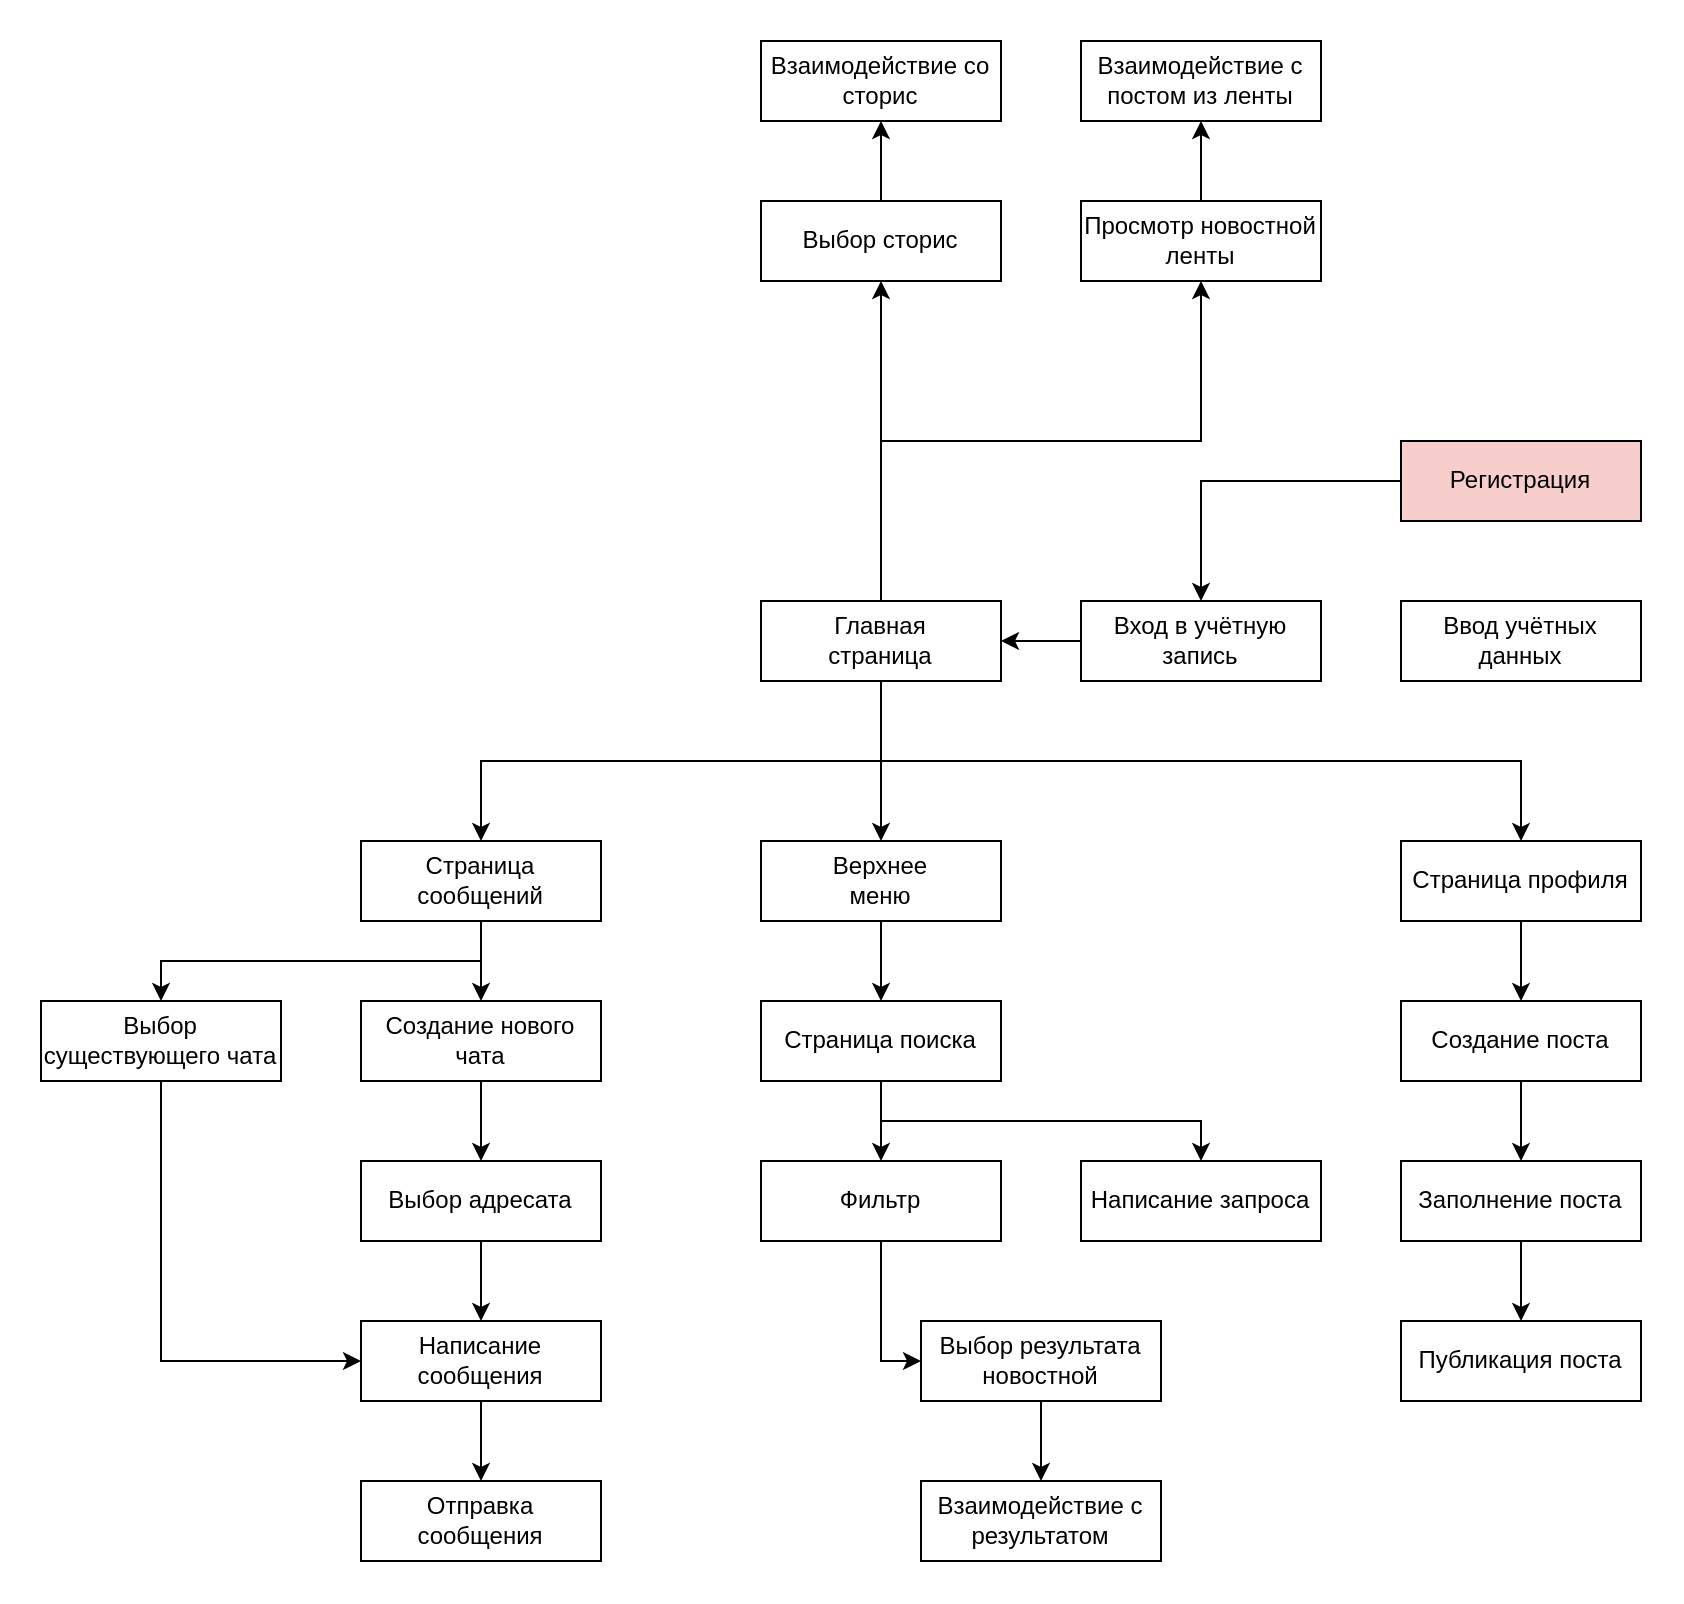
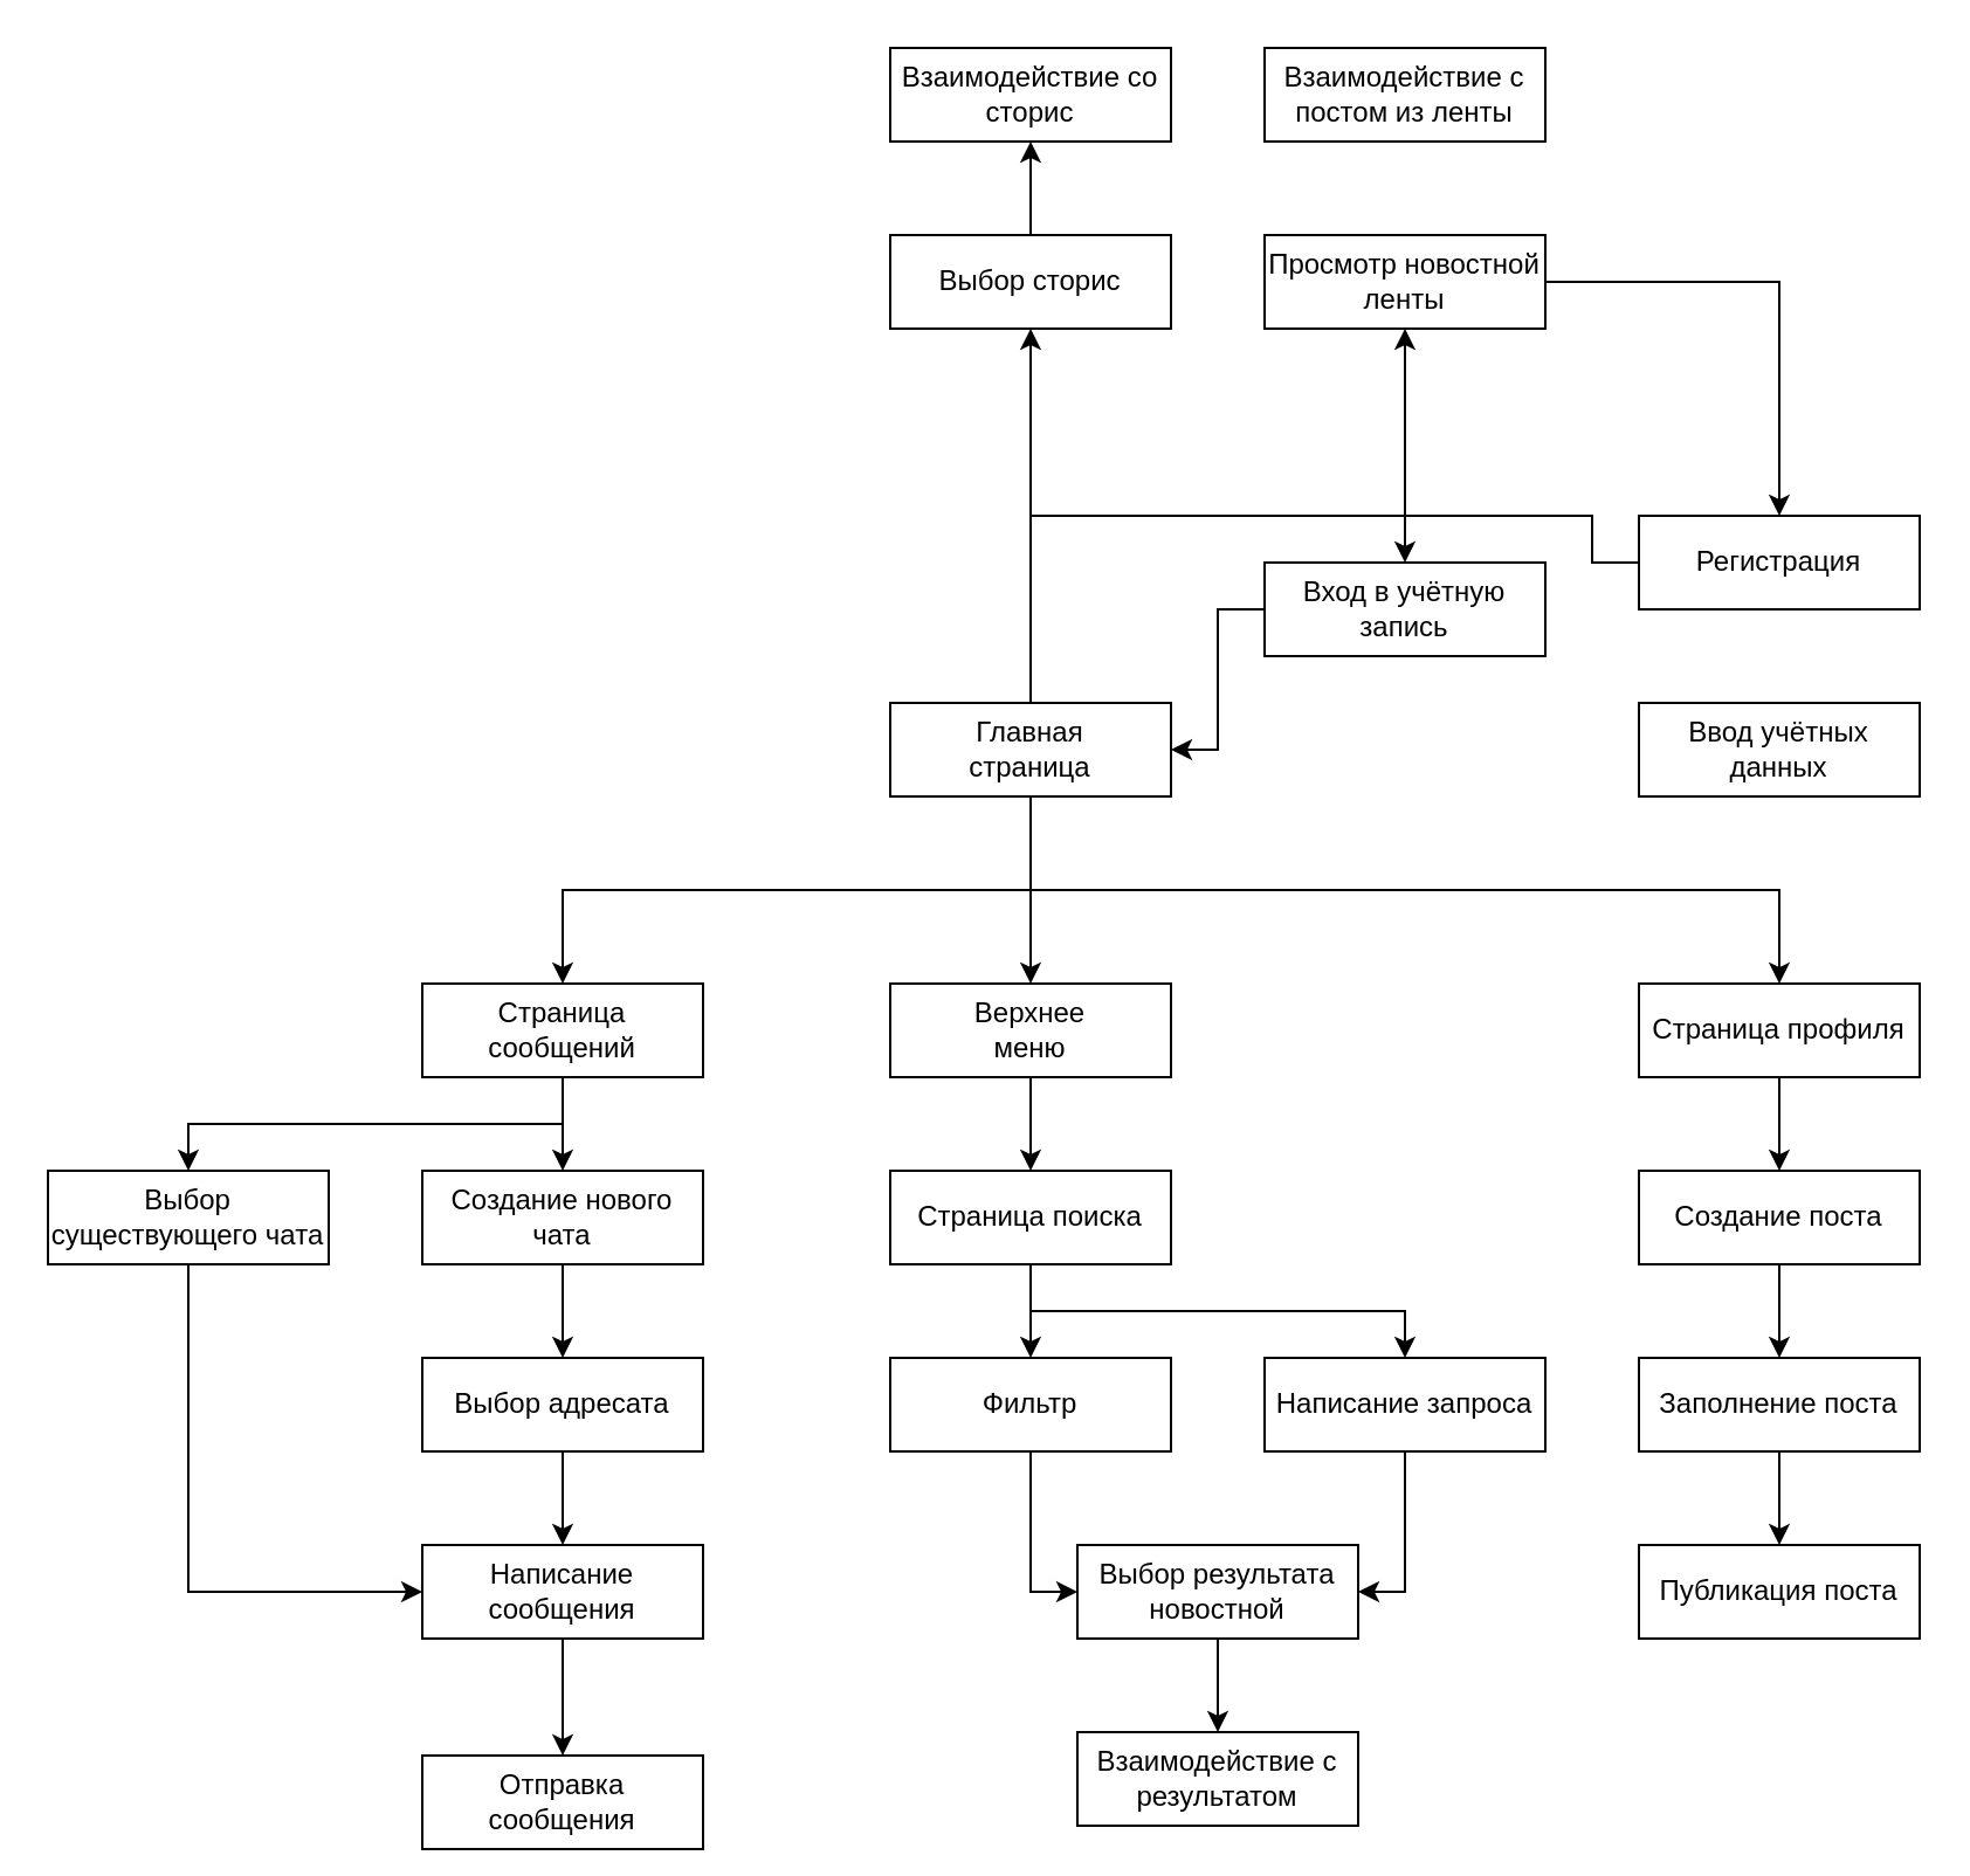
  <mxCell id="0" />
  <mxCell id="1" parent="0" />
  <mxCell id="2" style="edgeStyle=orthogonalEdgeStyle;rounded=0;orthogonalLoop=1;jettySize=auto;html=1;entryX=0.5;entryY=0;entryDx=0;entryDy=0;" edge="1" parent="1" source="7" target="9"><mxGeometry relative="1" as="geometry" /></mxCell>
  <mxCell id="3" style="edgeStyle=orthogonalEdgeStyle;rounded=0;orthogonalLoop=1;jettySize=auto;html=1;exitX=0.5;exitY=1;exitDx=0;exitDy=0;entryX=0.5;entryY=0;entryDx=0;entryDy=0;" edge="1" parent="1" source="7" target="35"><mxGeometry relative="1" as="geometry" /></mxCell>
  <mxCell id="4" style="edgeStyle=orthogonalEdgeStyle;rounded=0;orthogonalLoop=1;jettySize=auto;html=1;exitX=0.5;exitY=1;exitDx=0;exitDy=0;entryX=0.5;entryY=0;entryDx=0;entryDy=0;" edge="1" parent="1" source="7" target="24"><mxGeometry relative="1" as="geometry" /></mxCell>
  <mxCell id="5" style="edgeStyle=orthogonalEdgeStyle;rounded=0;orthogonalLoop=1;jettySize=auto;html=1;exitX=0.5;exitY=0;exitDx=0;exitDy=0;entryX=0.5;entryY=1;entryDx=0;entryDy=0;" edge="1" parent="1" source="7" target="45"><mxGeometry relative="1" as="geometry" /></mxCell>
  <mxCell id="6" style="edgeStyle=orthogonalEdgeStyle;rounded=0;orthogonalLoop=1;jettySize=auto;html=1;entryX=0.5;entryY=1;entryDx=0;entryDy=0;" edge="1" parent="1" source="7" target="42"><mxGeometry relative="1" as="geometry" /></mxCell>
  <mxCell id="7" value="" style="rounded=0;whiteSpace=wrap;html=1;" vertex="1" parent="1"><mxGeometry x="380" y="300" width="120" height="40" as="geometry" /></mxCell>
  <mxCell id="8" value="Главная страница" style="text;html=1;align=center;verticalAlign=middle;whiteSpace=wrap;rounded=0;" vertex="1" parent="1"><mxGeometry x="410" y="305" width="60" height="30" as="geometry" /></mxCell>
  <mxCell id="9" value="" style="rounded=0;whiteSpace=wrap;html=1;" vertex="1" parent="1"><mxGeometry x="380" y="420" width="120" height="40" as="geometry" /></mxCell>
  <mxCell id="10" value="Верхнее меню" style="text;html=1;align=center;verticalAlign=middle;whiteSpace=wrap;rounded=0;" vertex="1" parent="1"><mxGeometry x="410" y="425" width="60" height="30" as="geometry" /></mxCell>
  <mxCell id="11" style="edgeStyle=orthogonalEdgeStyle;rounded=0;orthogonalLoop=1;jettySize=auto;html=1;entryX=0.5;entryY=0;entryDx=0;entryDy=0;exitX=0.5;exitY=1;exitDx=0;exitDy=0;" edge="1" parent="1" source="9" target="14"><mxGeometry relative="1" as="geometry"><mxPoint x="560" y="540" as="sourcePoint" /></mxGeometry></mxCell>
  <mxCell id="12" style="edgeStyle=orthogonalEdgeStyle;rounded=0;orthogonalLoop=1;jettySize=auto;html=1;entryX=0.5;entryY=0;entryDx=0;entryDy=0;" edge="1" parent="1" source="14" target="18"><mxGeometry relative="1" as="geometry" /></mxCell>
  <mxCell id="13" style="edgeStyle=orthogonalEdgeStyle;rounded=0;orthogonalLoop=1;jettySize=auto;html=1;exitX=0.5;exitY=1;exitDx=0;exitDy=0;entryX=0.5;entryY=0;entryDx=0;entryDy=0;" edge="1" parent="1" source="14" target="16"><mxGeometry relative="1" as="geometry" /></mxCell>
  <mxCell id="14" value="Страница поиска" style="rounded=0;whiteSpace=wrap;html=1;" vertex="1" parent="1"><mxGeometry x="380" y="500" width="120" height="40" as="geometry" /></mxCell>
+ <mxCell id="15" style="edgeStyle=orthogonalEdgeStyle;rounded=0;orthogonalLoop=1;jettySize=auto;html=1;entryX=1;entryY=0.5;entryDx=0;entryDy=0;" edge="1" parent="1" source="16" target="20"><mxGeometry relative="1" as="geometry" /></mxCell>
  <mxCell id="16" value="Написание запроса" style="rounded=0;whiteSpace=wrap;html=1;" vertex="1" parent="1"><mxGeometry x="540" y="580" width="120" height="40" as="geometry" /></mxCell>
  <mxCell id="17" style="edgeStyle=orthogonalEdgeStyle;rounded=0;orthogonalLoop=1;jettySize=auto;html=1;entryX=0;entryY=0.5;entryDx=0;entryDy=0;" edge="1" parent="1" source="18" target="20"><mxGeometry relative="1" as="geometry" /></mxCell>
  <mxCell id="18" value="Фильтр" style="rounded=0;whiteSpace=wrap;html=1;" vertex="1" parent="1"><mxGeometry x="380" y="580" width="120" height="40" as="geometry" /></mxCell>
  <mxCell id="19" style="edgeStyle=orthogonalEdgeStyle;rounded=0;orthogonalLoop=1;jettySize=auto;html=1;entryX=0.5;entryY=0;entryDx=0;entryDy=0;" edge="1" parent="1" source="20" target="21"><mxGeometry relative="1" as="geometry" /></mxCell>
  <mxCell id="20" value="Выбор результата новостной" style="rounded=0;whiteSpace=wrap;html=1;" vertex="1" parent="1"><mxGeometry x="460" y="660" width="120" height="40" as="geometry" /></mxCell>
  <mxCell id="21" value="Взаимодействие с результатом" style="rounded=0;whiteSpace=wrap;html=1;" vertex="1" parent="1"><mxGeometry x="460" y="740" width="120" height="40" as="geometry" /></mxCell>
  <mxCell id="22" value="" style="edgeStyle=orthogonalEdgeStyle;rounded=0;orthogonalLoop=1;jettySize=auto;html=1;" edge="1" parent="1" source="24" target="26"><mxGeometry relative="1" as="geometry" /></mxCell>
  <mxCell id="23" style="edgeStyle=orthogonalEdgeStyle;rounded=0;orthogonalLoop=1;jettySize=auto;html=1;exitX=0.5;exitY=1;exitDx=0;exitDy=0;entryX=0.5;entryY=0;entryDx=0;entryDy=0;" edge="1" parent="1" source="24" target="28"><mxGeometry relative="1" as="geometry" /></mxCell>
  <mxCell id="24" value="Страница сообщений" style="rounded=0;whiteSpace=wrap;html=1;" vertex="1" parent="1"><mxGeometry x="180" y="420" width="120" height="40" as="geometry" /></mxCell>
  <mxCell id="25" value="" style="edgeStyle=orthogonalEdgeStyle;rounded=0;orthogonalLoop=1;jettySize=auto;html=1;" edge="1" parent="1" source="26" target="30"><mxGeometry relative="1" as="geometry" /></mxCell>
  <mxCell id="26" value="Создание нового чата" style="rounded=0;whiteSpace=wrap;html=1;" vertex="1" parent="1"><mxGeometry x="180" y="500" width="120" height="40" as="geometry" /></mxCell>
  <mxCell id="27" style="edgeStyle=orthogonalEdgeStyle;rounded=0;orthogonalLoop=1;jettySize=auto;html=1;exitX=0.5;exitY=1;exitDx=0;exitDy=0;entryX=0;entryY=0.5;entryDx=0;entryDy=0;" edge="1" parent="1" source="28" target="32"><mxGeometry relative="1" as="geometry" /></mxCell>
  <mxCell id="28" value="Выбор существующего чата" style="rounded=0;whiteSpace=wrap;html=1;" vertex="1" parent="1"><mxGeometry y="500" width="120" height="40" as="geometry" x="20" /></mxCell>
  <mxCell id="29" value="" style="edgeStyle=orthogonalEdgeStyle;rounded=0;orthogonalLoop=1;jettySize=auto;html=1;" edge="1" parent="1" source="30" target="32"><mxGeometry relative="1" as="geometry" /></mxCell>
  <mxCell id="30" value="Выбор адресата" style="rounded=0;whiteSpace=wrap;html=1;" vertex="1" parent="1"><mxGeometry x="180" y="580" width="120" height="40" as="geometry" /></mxCell>
  <mxCell id="31" value="" style="edgeStyle=orthogonalEdgeStyle;rounded=0;orthogonalLoop=1;jettySize=auto;html=1;" edge="1" parent="1" source="32" target="33"><mxGeometry relative="1" as="geometry" /></mxCell>
  <mxCell id="32" value="Написание сообщения" style="rounded=0;whiteSpace=wrap;html=1;" vertex="1" parent="1"><mxGeometry x="180" y="660" width="120" height="40" as="geometry" /></mxCell>
- <mxCell id="33" value="Отправка сообщения" style="rounded=0;whiteSpace=wrap;html=1;" vertex="1" parent="1"><mxGeometry x="180" y="740" width="120" height="40" as="geometry" /></mxCell>
+ <mxCell id="33" value="Отправка сообщения" style="rounded=0;whiteSpace=wrap;html=1;" vertex="1" parent="1"><mxGeometry x="180" y="750" width="120" height="40" as="geometry" /></mxCell>
  <mxCell id="34" value="" style="edgeStyle=orthogonalEdgeStyle;rounded=0;orthogonalLoop=1;jettySize=auto;html=1;" edge="1" parent="1" source="35" target="37"><mxGeometry relative="1" as="geometry" /></mxCell>
  <mxCell id="35" value="Страница профиля" style="rounded=0;whiteSpace=wrap;html=1;" vertex="1" parent="1"><mxGeometry x="700" y="420" width="120" height="40" as="geometry" /></mxCell>
  <mxCell id="36" value="" style="edgeStyle=orthogonalEdgeStyle;rounded=0;orthogonalLoop=1;jettySize=auto;html=1;" edge="1" parent="1" source="37" target="39"><mxGeometry relative="1" as="geometry" /></mxCell>
  <mxCell id="37" value="Создание поста" style="rounded=0;whiteSpace=wrap;html=1;" vertex="1" parent="1"><mxGeometry x="700" y="500" width="120" height="40" as="geometry" /></mxCell>
  <mxCell id="38" value="" style="edgeStyle=orthogonalEdgeStyle;rounded=0;orthogonalLoop=1;jettySize=auto;html=1;" edge="1" parent="1" source="39" target="40"><mxGeometry relative="1" as="geometry" /></mxCell>
  <mxCell id="39" value="Заполнение поста" style="rounded=0;whiteSpace=wrap;html=1;" vertex="1" parent="1"><mxGeometry x="700" y="580" width="120" height="40" as="geometry" /></mxCell>
  <mxCell id="40" value="Публикация поста" style="rounded=0;whiteSpace=wrap;html=1;" vertex="1" parent="1"><mxGeometry x="700" y="660" width="120" height="40" as="geometry" /></mxCell>
  <mxCell id="41" value="" style="edgeStyle=orthogonalEdgeStyle;rounded=0;orthogonalLoop=1;jettySize=auto;html=1;" edge="1" parent="1" source="42" target="43"><mxGeometry relative="1" as="geometry" /></mxCell>
  <mxCell id="42" value="Выбор сторис" style="rounded=0;whiteSpace=wrap;html=1;" vertex="1" parent="1"><mxGeometry x="380" y="100" width="120" height="40" as="geometry" /></mxCell>
  <mxCell id="43" value="Взаимодействие со сторис" style="rounded=0;whiteSpace=wrap;html=1;" vertex="1" parent="1"><mxGeometry x="380" y="20" width="120" height="40" as="geometry" /></mxCell>
- <mxCell id="44" value="" style="edgeStyle=orthogonalEdgeStyle;rounded=0;orthogonalLoop=1;jettySize=auto;html=1;" edge="1" parent="1" source="45" target="46"><mxGeometry relative="1" as="geometry" /></mxCell>
+ <mxCell id="44" value="" style="edgeStyle=orthogonalEdgeStyle;rounded=0;orthogonalLoop=1;jettySize=auto;html=1;" edge="1" parent="1" source="45" target="51"><mxGeometry relative="1" as="geometry" /></mxCell>
  <mxCell id="45" value="Просмотр новостной ленты" style="rounded=0;whiteSpace=wrap;html=1;" vertex="1" parent="1"><mxGeometry x="540" y="100" width="120" height="40" as="geometry" /></mxCell>
  <mxCell id="46" value="Взаимодействие с постом из ленты" style="rounded=0;whiteSpace=wrap;html=1;" vertex="1" parent="1"><mxGeometry x="540" y="20" width="120" height="40" as="geometry" /></mxCell>
  <mxCell id="47" style="edgeStyle=orthogonalEdgeStyle;rounded=0;orthogonalLoop=1;jettySize=auto;html=1;entryX=1;entryY=0.5;entryDx=0;entryDy=0;" edge="1" parent="1" source="48" target="7"><mxGeometry relative="1" as="geometry" /></mxCell>
- <mxCell id="48" value="Вход в учётную запись" style="rounded=0;whiteSpace=wrap;html=1;" vertex="1" parent="1"><mxGeometry x="540" y="300" width="120" height="40" as="geometry" /></mxCell>
+ <mxCell id="48" value="Вход в учётную запись" style="rounded=0;whiteSpace=wrap;html=1;" vertex="1" parent="1"><mxGeometry x="540" y="240" width="120" height="40" as="geometry" /></mxCell>
  <mxCell id="49" value="Ввод учётных данных" style="rounded=0;whiteSpace=wrap;html=1;" vertex="1" parent="1"><mxGeometry x="700" y="300" width="120" height="40" as="geometry" /></mxCell>
  <mxCell id="50" style="edgeStyle=orthogonalEdgeStyle;rounded=0;orthogonalLoop=1;jettySize=auto;html=1;exitX=0;exitY=0.5;exitDx=0;exitDy=0;entryX=0.5;entryY=0;entryDx=0;entryDy=0;" edge="1" parent="1" source="51" target="48"><mxGeometry relative="1" as="geometry" /></mxCell>
- <mxCell id="51" value="Регистрация" style="rounded=0;whiteSpace=wrap;html=1;fillColor=#f8cecc;" vertex="1" parent="1"><mxGeometry x="700" y="220" width="120" height="40" as="geometry" /></mxCell>
+ <mxCell id="51" value="Регистрация" style="rounded=0;whiteSpace=wrap;html=1;" vertex="1" parent="1"><mxGeometry x="700" y="220" width="120" height="40" as="geometry" /></mxCell>
